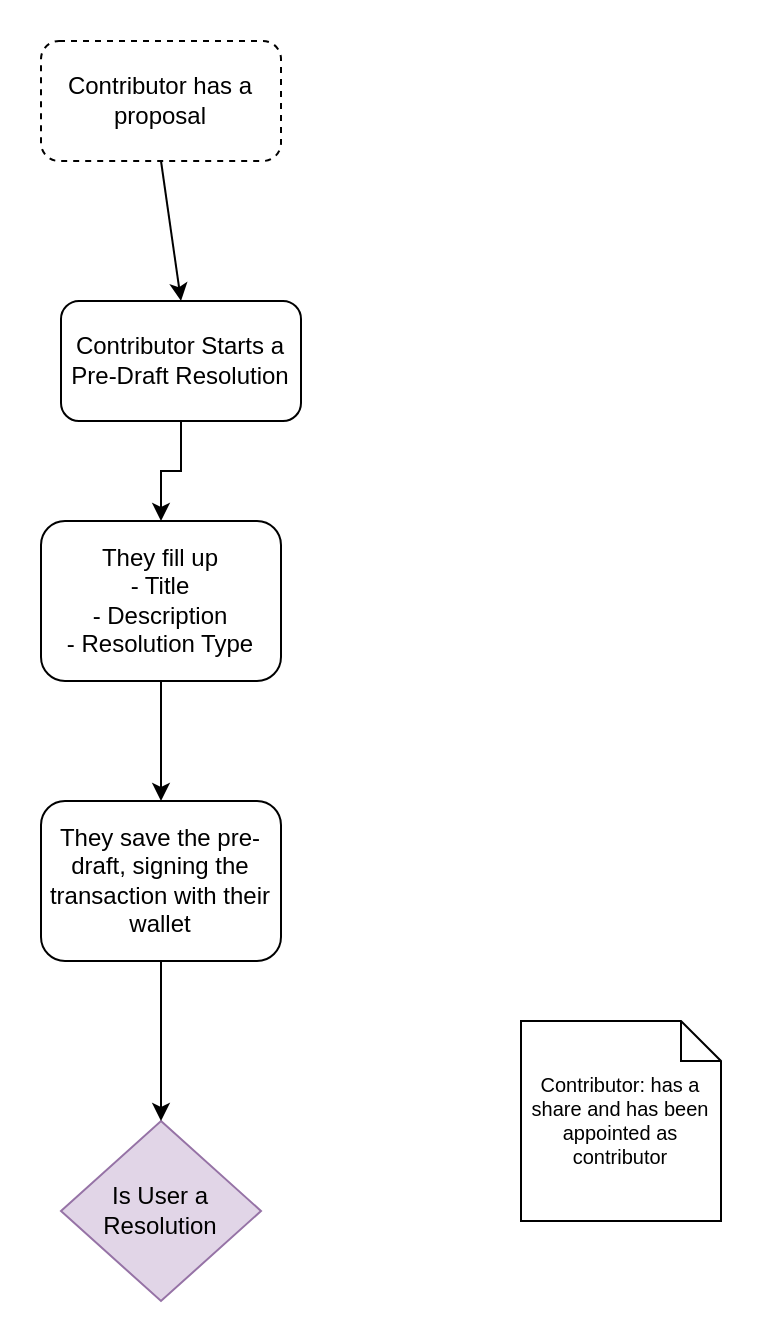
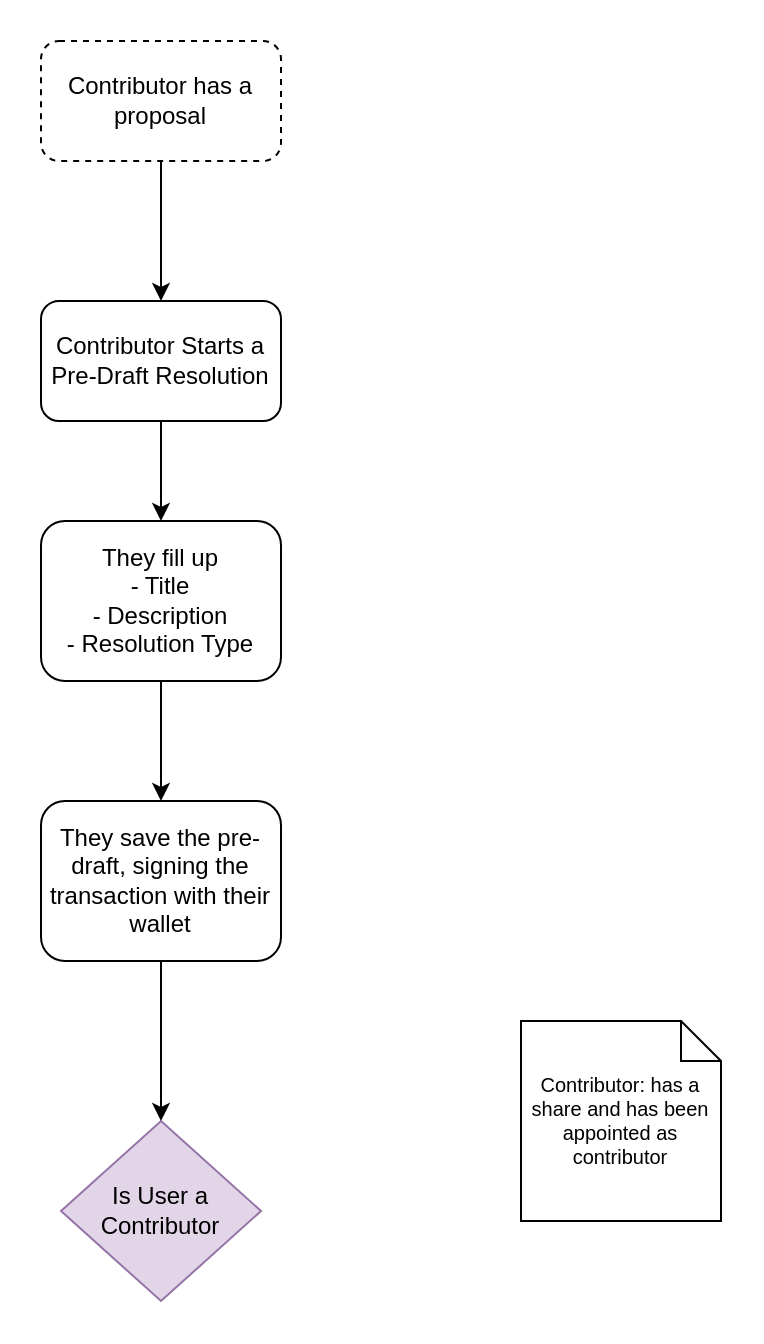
  <mxCell id="0" />
  <mxCell id="1" parent="0" />
  <mxCell id="2" value="Contributor has a proposal" style="rounded=1;whiteSpace=wrap;html=1;dashed=1;" vertex="1" parent="1"><mxGeometry x="20" y="20" width="120" height="60" as="geometry" /></mxCell>
- <mxCell id="3" value="Is User a Resolution" style="rhombus;whiteSpace=wrap;html=1;fillColor=#e1d5e7;strokeColor=#9673a6;gradientColor=none;shadow=0;" vertex="1" parent="1"><mxGeometry x="30" y="560" width="100" height="90" as="geometry" /></mxCell>
+ <mxCell id="3" value="Is User a Contributor" style="rhombus;whiteSpace=wrap;html=1;fillColor=#e1d5e7;strokeColor=#9673a6;gradientColor=none;shadow=0;" vertex="1" parent="1"><mxGeometry x="30" y="560" width="100" height="90" as="geometry" /></mxCell>
  <mxCell id="4" style="edgeStyle=orthogonalEdgeStyle;rounded=0;orthogonalLoop=1;jettySize=auto;html=1;entryX=0.5;entryY=0;entryDx=0;entryDy=0;fontSize=24;" edge="1" parent="1" source="5" target="8"><mxGeometry relative="1" as="geometry" /></mxCell>
- <mxCell id="5" value="Contributor Starts a Pre-Draft Resolution" style="rounded=1;whiteSpace=wrap;html=1;" vertex="1" parent="1"><mxGeometry x="30" y="150" width="120" height="60" as="geometry" /></mxCell>
+ <mxCell id="5" value="Contributor Starts a Pre-Draft Resolution" style="rounded=1;whiteSpace=wrap;html=1;" vertex="1" parent="1"><mxGeometry x="20" y="150" width="120" height="60" as="geometry" /></mxCell>
  <mxCell id="6" value="" style="endArrow=classic;html=1;rounded=0;fontSize=24;exitX=0.5;exitY=1;exitDx=0;exitDy=0;entryX=0.5;entryY=0;entryDx=0;entryDy=0;" edge="1" parent="1" source="2" target="5"><mxGeometry width="50" height="50" relative="1" as="geometry"><mxPoint x="90" y="180" as="sourcePoint" /><mxPoint x="140" y="130" as="targetPoint" /></mxGeometry></mxCell>
  <mxCell id="7" style="edgeStyle=orthogonalEdgeStyle;rounded=0;orthogonalLoop=1;jettySize=auto;html=1;entryX=0.5;entryY=0;entryDx=0;entryDy=0;fontSize=24;" edge="1" parent="1" source="8" target="10"><mxGeometry relative="1" as="geometry" /></mxCell>
  <mxCell id="8" value="They fill up&lt;br&gt;- Title&lt;br&gt;- Description&lt;br&gt;- Resolution Type" style="rounded=1;whiteSpace=wrap;html=1;" vertex="1" parent="1"><mxGeometry x="20" y="260" width="120" height="80" as="geometry" /></mxCell>
  <mxCell id="9" style="edgeStyle=orthogonalEdgeStyle;rounded=0;orthogonalLoop=1;jettySize=auto;html=1;entryX=0.5;entryY=0;entryDx=0;entryDy=0;fontSize=24;" edge="1" parent="1" source="10" target="3"><mxGeometry relative="1" as="geometry" /></mxCell>
  <mxCell id="10" value="They save the pre-draft, signing the transaction with their wallet" style="rounded=1;whiteSpace=wrap;html=1;" vertex="1" parent="1"><mxGeometry x="20" y="400" width="120" height="80" as="geometry" /></mxCell>
  <mxCell id="11" value="Contributor: has a share and has been appointed as contributor" style="shape=note;size=20;whiteSpace=wrap;html=1;shadow=0;fontFamily=Helvetica;fontSize=10;gradientColor=none;" vertex="1" parent="1"><mxGeometry x="260" y="510" width="100" height="100" as="geometry" /></mxCell>
